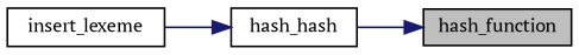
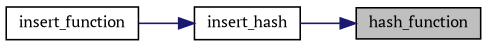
  digraph {
    fontname="PT Serif"
    rankdir=RL
    node [color=black fillcolor=white fontname="PT Serif" fontsize=10 shape=record style=filled]
    edge [color=midnightblue dir=back fontname="PT Serif" fontsize=10 labelfontname=Helvetica labelfontsize=10 style=solid]
    n1 [fillcolor=grey75 fontcolor=black height=0.2 label=hash_function width=0.4]
-   n2 [height=0.2 label=hash_hash width=0.4]
-   n3 [height=0.2 label=insert_lexeme width=0.4]
+   n2 [height=0.2 label=insert_hash width=0.4]
+   n3 [height=0.2 label=insert_function width=0.4]
    n1 -> n2
    n2 -> n3
  }
